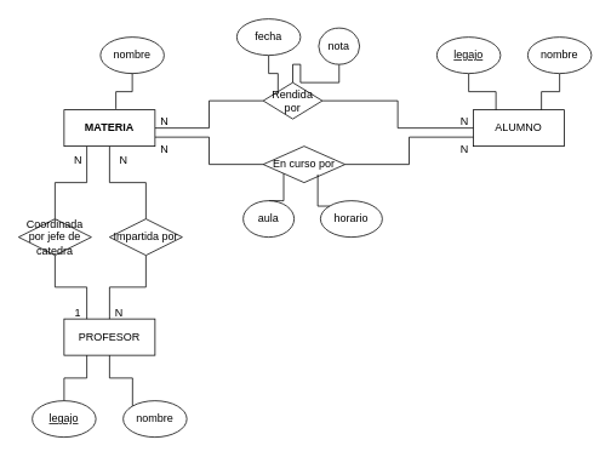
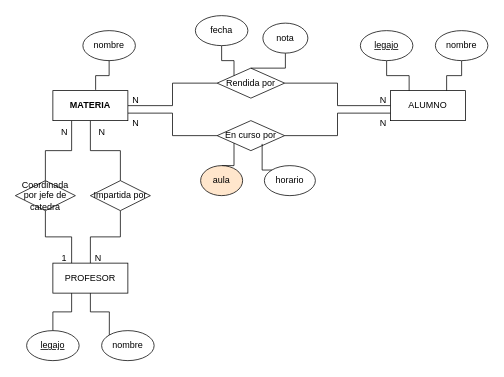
  <mxCell id="0" />
  <mxCell id="1" parent="0" />
  <mxCell id="2" style="edgeStyle=orthogonalEdgeStyle;rounded=0;orthogonalLoop=1;jettySize=auto;html=1;exitX=1;exitY=0.5;exitDx=0;exitDy=0;entryX=0;entryY=0.5;entryDx=0;entryDy=0;endArrow=none;endFill=0;" edge="1" parent="1" source="6" target="19"><mxGeometry relative="1" as="geometry" /></mxCell>
  <mxCell id="3" style="edgeStyle=orthogonalEdgeStyle;rounded=0;orthogonalLoop=1;jettySize=auto;html=1;exitX=1;exitY=0.75;exitDx=0;exitDy=0;entryX=0;entryY=0.5;entryDx=0;entryDy=0;endArrow=none;endFill=0;" edge="1" parent="1" source="6" target="21"><mxGeometry relative="1" as="geometry" /></mxCell>
  <mxCell id="4" style="edgeStyle=orthogonalEdgeStyle;rounded=0;orthogonalLoop=1;jettySize=auto;html=1;exitX=0.5;exitY=1;exitDx=0;exitDy=0;entryX=0.5;entryY=0;entryDx=0;entryDy=0;endArrow=none;endFill=0;" edge="1" parent="1" source="6" target="24"><mxGeometry relative="1" as="geometry" /></mxCell>
  <mxCell id="5" style="edgeStyle=orthogonalEdgeStyle;rounded=0;orthogonalLoop=1;jettySize=auto;html=1;exitX=0.25;exitY=1;exitDx=0;exitDy=0;entryX=0.5;entryY=0;entryDx=0;entryDy=0;endArrow=none;endFill=0;" edge="1" parent="1" source="6" target="34"><mxGeometry relative="1" as="geometry" /></mxCell>
  <mxCell id="6" value="MATERIA" style="whiteSpace=wrap;html=1;align=center;fontStyle=1" vertex="1" parent="1"><mxGeometry x="70" y="120" width="100" height="40" as="geometry" /></mxCell>
  <mxCell id="7" value="ALUMNO" style="whiteSpace=wrap;html=1;align=center;" vertex="1" parent="1"><mxGeometry x="520" y="120" width="100" height="40" as="geometry" /></mxCell>
  <mxCell id="8" value="PROFESOR" style="whiteSpace=wrap;html=1;align=center;" vertex="1" parent="1"><mxGeometry x="70" y="350" width="100" height="40" as="geometry" /></mxCell>
  <mxCell id="9" value="nombre" style="ellipse;whiteSpace=wrap;html=1;align=center;" vertex="1" parent="1"><mxGeometry x="110" y="40" width="70" height="40" as="geometry" /></mxCell>
  <mxCell id="10" style="edgeStyle=orthogonalEdgeStyle;rounded=0;orthogonalLoop=1;jettySize=auto;html=1;exitX=0.5;exitY=1;exitDx=0;exitDy=0;entryX=0.25;entryY=0;entryDx=0;entryDy=0;endArrow=none;endFill=0;" edge="1" parent="1" source="11" target="7"><mxGeometry relative="1" as="geometry" /></mxCell>
  <mxCell id="11" value="legajo" style="ellipse;whiteSpace=wrap;html=1;align=center;fontStyle=4;" vertex="1" parent="1"><mxGeometry x="480" y="40" width="70" height="40" as="geometry" /></mxCell>
  <mxCell id="12" style="edgeStyle=orthogonalEdgeStyle;rounded=0;orthogonalLoop=1;jettySize=auto;html=1;exitX=0.5;exitY=1;exitDx=0;exitDy=0;entryX=0.75;entryY=0;entryDx=0;entryDy=0;endArrow=none;endFill=0;" edge="1" parent="1" source="13" target="7"><mxGeometry relative="1" as="geometry" /></mxCell>
  <mxCell id="13" value="nombre" style="ellipse;whiteSpace=wrap;html=1;align=center;" vertex="1" parent="1"><mxGeometry x="580" y="40" width="70" height="40" as="geometry" /></mxCell>
  <mxCell id="14" style="edgeStyle=orthogonalEdgeStyle;rounded=0;orthogonalLoop=1;jettySize=auto;html=1;exitX=0.5;exitY=0;exitDx=0;exitDy=0;entryX=0.25;entryY=1;entryDx=0;entryDy=0;endArrow=none;endFill=0;" edge="1" parent="1" source="15" target="8"><mxGeometry relative="1" as="geometry" /></mxCell>
  <mxCell id="15" value="legajo" style="ellipse;whiteSpace=wrap;html=1;align=center;fontStyle=4;" vertex="1" parent="1"><mxGeometry x="35" y="440" width="70" height="40" as="geometry" /></mxCell>
  <mxCell id="16" style="edgeStyle=orthogonalEdgeStyle;rounded=0;orthogonalLoop=1;jettySize=auto;html=1;exitX=0;exitY=0;exitDx=0;exitDy=0;entryX=0.5;entryY=1;entryDx=0;entryDy=0;endArrow=none;endFill=0;" edge="1" parent="1" source="17" target="8"><mxGeometry relative="1" as="geometry" /></mxCell>
  <mxCell id="17" value="nombre" style="ellipse;whiteSpace=wrap;html=1;align=center;" vertex="1" parent="1"><mxGeometry x="135" y="440" width="70" height="40" as="geometry" /></mxCell>
  <mxCell id="18" style="edgeStyle=orthogonalEdgeStyle;rounded=0;orthogonalLoop=1;jettySize=auto;html=1;exitX=1;exitY=0.5;exitDx=0;exitDy=0;entryX=0;entryY=0.5;entryDx=0;entryDy=0;endArrow=none;endFill=0;" edge="1" parent="1" source="19" target="7"><mxGeometry relative="1" as="geometry" /></mxCell>
- <mxCell id="19" value="Rendida por" style="shape=rhombus;perimeter=rhombusPerimeter;whiteSpace=wrap;html=1;align=center;" vertex="1" parent="1"><mxGeometry x="289" y="90" width="65" height="40" as="geometry" /></mxCell>
+ <mxCell id="19" value="Rendida por" style="shape=rhombus;perimeter=rhombusPerimeter;whiteSpace=wrap;html=1;align=center;" vertex="1" parent="1"><mxGeometry x="289" y="90" width="90" height="40" as="geometry" /></mxCell>
  <mxCell id="20" style="edgeStyle=orthogonalEdgeStyle;rounded=0;orthogonalLoop=1;jettySize=auto;html=1;exitX=1;exitY=0.5;exitDx=0;exitDy=0;entryX=0;entryY=0.75;entryDx=0;entryDy=0;endArrow=none;endFill=0;" edge="1" parent="1" source="21" target="7"><mxGeometry relative="1" as="geometry" /></mxCell>
  <mxCell id="21" value="En curso por" style="shape=rhombus;perimeter=rhombusPerimeter;whiteSpace=wrap;html=1;align=center;" vertex="1" parent="1"><mxGeometry x="289" y="160" width="90" height="40" as="geometry" /></mxCell>
  <mxCell id="22" style="edgeStyle=orthogonalEdgeStyle;rounded=0;orthogonalLoop=1;jettySize=auto;html=1;exitX=0.5;exitY=1;exitDx=0;exitDy=0;entryX=0.57;entryY=-0.025;entryDx=0;entryDy=0;entryPerimeter=0;endArrow=none;endFill=0;" edge="1" parent="1" source="9" target="6"><mxGeometry relative="1" as="geometry" /></mxCell>
  <mxCell id="23" style="edgeStyle=orthogonalEdgeStyle;rounded=0;orthogonalLoop=1;jettySize=auto;html=1;exitX=0.5;exitY=1;exitDx=0;exitDy=0;entryX=0.5;entryY=0;entryDx=0;entryDy=0;endArrow=none;endFill=0;" edge="1" parent="1" source="24" target="8"><mxGeometry relative="1" as="geometry" /></mxCell>
  <mxCell id="24" value="Impartida por" style="shape=rhombus;perimeter=rhombusPerimeter;whiteSpace=wrap;html=1;align=center;" vertex="1" parent="1"><mxGeometry x="120" y="240" width="80" height="40" as="geometry" /></mxCell>
  <mxCell id="25" style="edgeStyle=orthogonalEdgeStyle;rounded=0;orthogonalLoop=1;jettySize=auto;html=1;exitX=0.5;exitY=1;exitDx=0;exitDy=0;entryX=0;entryY=0;entryDx=0;entryDy=0;endArrow=none;endFill=0;" edge="1" parent="1" source="26" target="19"><mxGeometry relative="1" as="geometry" /></mxCell>
  <mxCell id="26" value="fecha" style="ellipse;whiteSpace=wrap;html=1;align=center;" vertex="1" parent="1"><mxGeometry x="260" y="20" width="70" height="40" as="geometry" /></mxCell>
  <mxCell id="27" style="edgeStyle=orthogonalEdgeStyle;rounded=0;orthogonalLoop=1;jettySize=auto;html=1;exitX=0.5;exitY=1;exitDx=0;exitDy=0;endArrow=none;endFill=0;" edge="1" parent="1" source="28" target="19"><mxGeometry relative="1" as="geometry" /></mxCell>
- <mxCell id="28" value="nota" style="ellipse;whiteSpace=wrap;html=1;align=center;" vertex="1" parent="1"><mxGeometry x="350" y="30" width="45" height="40" as="geometry" /></mxCell>
+ <mxCell id="28" value="nota" style="ellipse;whiteSpace=wrap;html=1;align=center;" vertex="1" parent="1"><mxGeometry x="350" y="30" width="60" height="40" as="geometry" /></mxCell>
  <mxCell id="29" style="edgeStyle=orthogonalEdgeStyle;rounded=0;orthogonalLoop=1;jettySize=auto;html=1;exitX=0.5;exitY=0;exitDx=0;exitDy=0;entryX=0;entryY=1;entryDx=0;entryDy=0;endArrow=none;endFill=0;" edge="1" parent="1" source="30" target="21"><mxGeometry relative="1" as="geometry" /></mxCell>
- <mxCell id="30" value="aula" style="ellipse;whiteSpace=wrap;html=1;align=center;" vertex="1" parent="1"><mxGeometry x="267" y="220" width="56" height="40" as="geometry" /></mxCell>
+ <mxCell id="30" value="aula" style="ellipse;whiteSpace=wrap;html=1;align=center;fillColor=#ffe6cc;" vertex="1" parent="1"><mxGeometry x="267" y="220" width="56" height="40" as="geometry" /></mxCell>
  <mxCell id="31" value="horario" style="ellipse;whiteSpace=wrap;html=1;align=center;" vertex="1" parent="1"><mxGeometry x="352" y="220" width="68" height="40" as="geometry" /></mxCell>
  <mxCell id="32" style="edgeStyle=orthogonalEdgeStyle;rounded=0;orthogonalLoop=1;jettySize=auto;html=1;exitX=0;exitY=0;exitDx=0;exitDy=0;entryX=0.667;entryY=0.775;entryDx=0;entryDy=0;entryPerimeter=0;endArrow=none;endFill=0;" edge="1" parent="1" source="31" target="21"><mxGeometry relative="1" as="geometry" /></mxCell>
  <mxCell id="33" style="edgeStyle=orthogonalEdgeStyle;rounded=0;orthogonalLoop=1;jettySize=auto;html=1;exitX=0.5;exitY=1;exitDx=0;exitDy=0;entryX=0.25;entryY=0;entryDx=0;entryDy=0;endArrow=none;endFill=0;" edge="1" parent="1" source="34" target="8"><mxGeometry relative="1" as="geometry" /></mxCell>
  <mxCell id="34" value="Coordinada por jefe de catedra" style="shape=rhombus;perimeter=rhombusPerimeter;whiteSpace=wrap;html=1;align=center;" vertex="1" parent="1"><mxGeometry x="20" y="240" width="80" height="40" as="geometry" /></mxCell>
  <mxCell id="35" value="N" style="text;html=1;align=center;verticalAlign=middle;resizable=0;points=[];autosize=1;strokeColor=none;fillColor=none;" vertex="1" parent="1"><mxGeometry x="495" y="118" width="30" height="30" as="geometry" /></mxCell>
  <mxCell id="36" value="N" style="text;html=1;align=center;verticalAlign=middle;resizable=0;points=[];autosize=1;strokeColor=none;fillColor=none;" vertex="1" parent="1"><mxGeometry x="165" y="118" width="30" height="30" as="geometry" /></mxCell>
  <mxCell id="37" value="N" style="text;html=1;align=center;verticalAlign=middle;resizable=0;points=[];autosize=1;strokeColor=none;fillColor=none;" vertex="1" parent="1"><mxGeometry x="495" y="148" width="30" height="30" as="geometry" /></mxCell>
  <mxCell id="38" value="N" style="text;html=1;align=center;verticalAlign=middle;resizable=0;points=[];autosize=1;strokeColor=none;fillColor=none;" vertex="1" parent="1"><mxGeometry x="165" y="148" width="30" height="30" as="geometry" /></mxCell>
  <mxCell id="39" value="N" style="text;html=1;align=center;verticalAlign=middle;resizable=0;points=[];autosize=1;strokeColor=none;fillColor=none;" vertex="1" parent="1"><mxGeometry x="115" y="328" width="30" height="30" as="geometry" /></mxCell>
  <mxCell id="40" value="N" style="text;html=1;align=center;verticalAlign=middle;resizable=0;points=[];autosize=1;strokeColor=none;fillColor=none;" vertex="1" parent="1"><mxGeometry x="120" y="160" width="30" height="30" as="geometry" /></mxCell>
  <mxCell id="41" value="1" style="text;html=1;align=center;verticalAlign=middle;resizable=0;points=[];autosize=1;strokeColor=none;fillColor=none;" vertex="1" parent="1"><mxGeometry x="70" y="328" width="30" height="30" as="geometry" /></mxCell>
  <mxCell id="42" value="N" style="text;html=1;align=center;verticalAlign=middle;resizable=0;points=[];autosize=1;strokeColor=none;fillColor=none;" vertex="1" parent="1"><mxGeometry x="70" y="160" width="30" height="30" as="geometry" /></mxCell>
